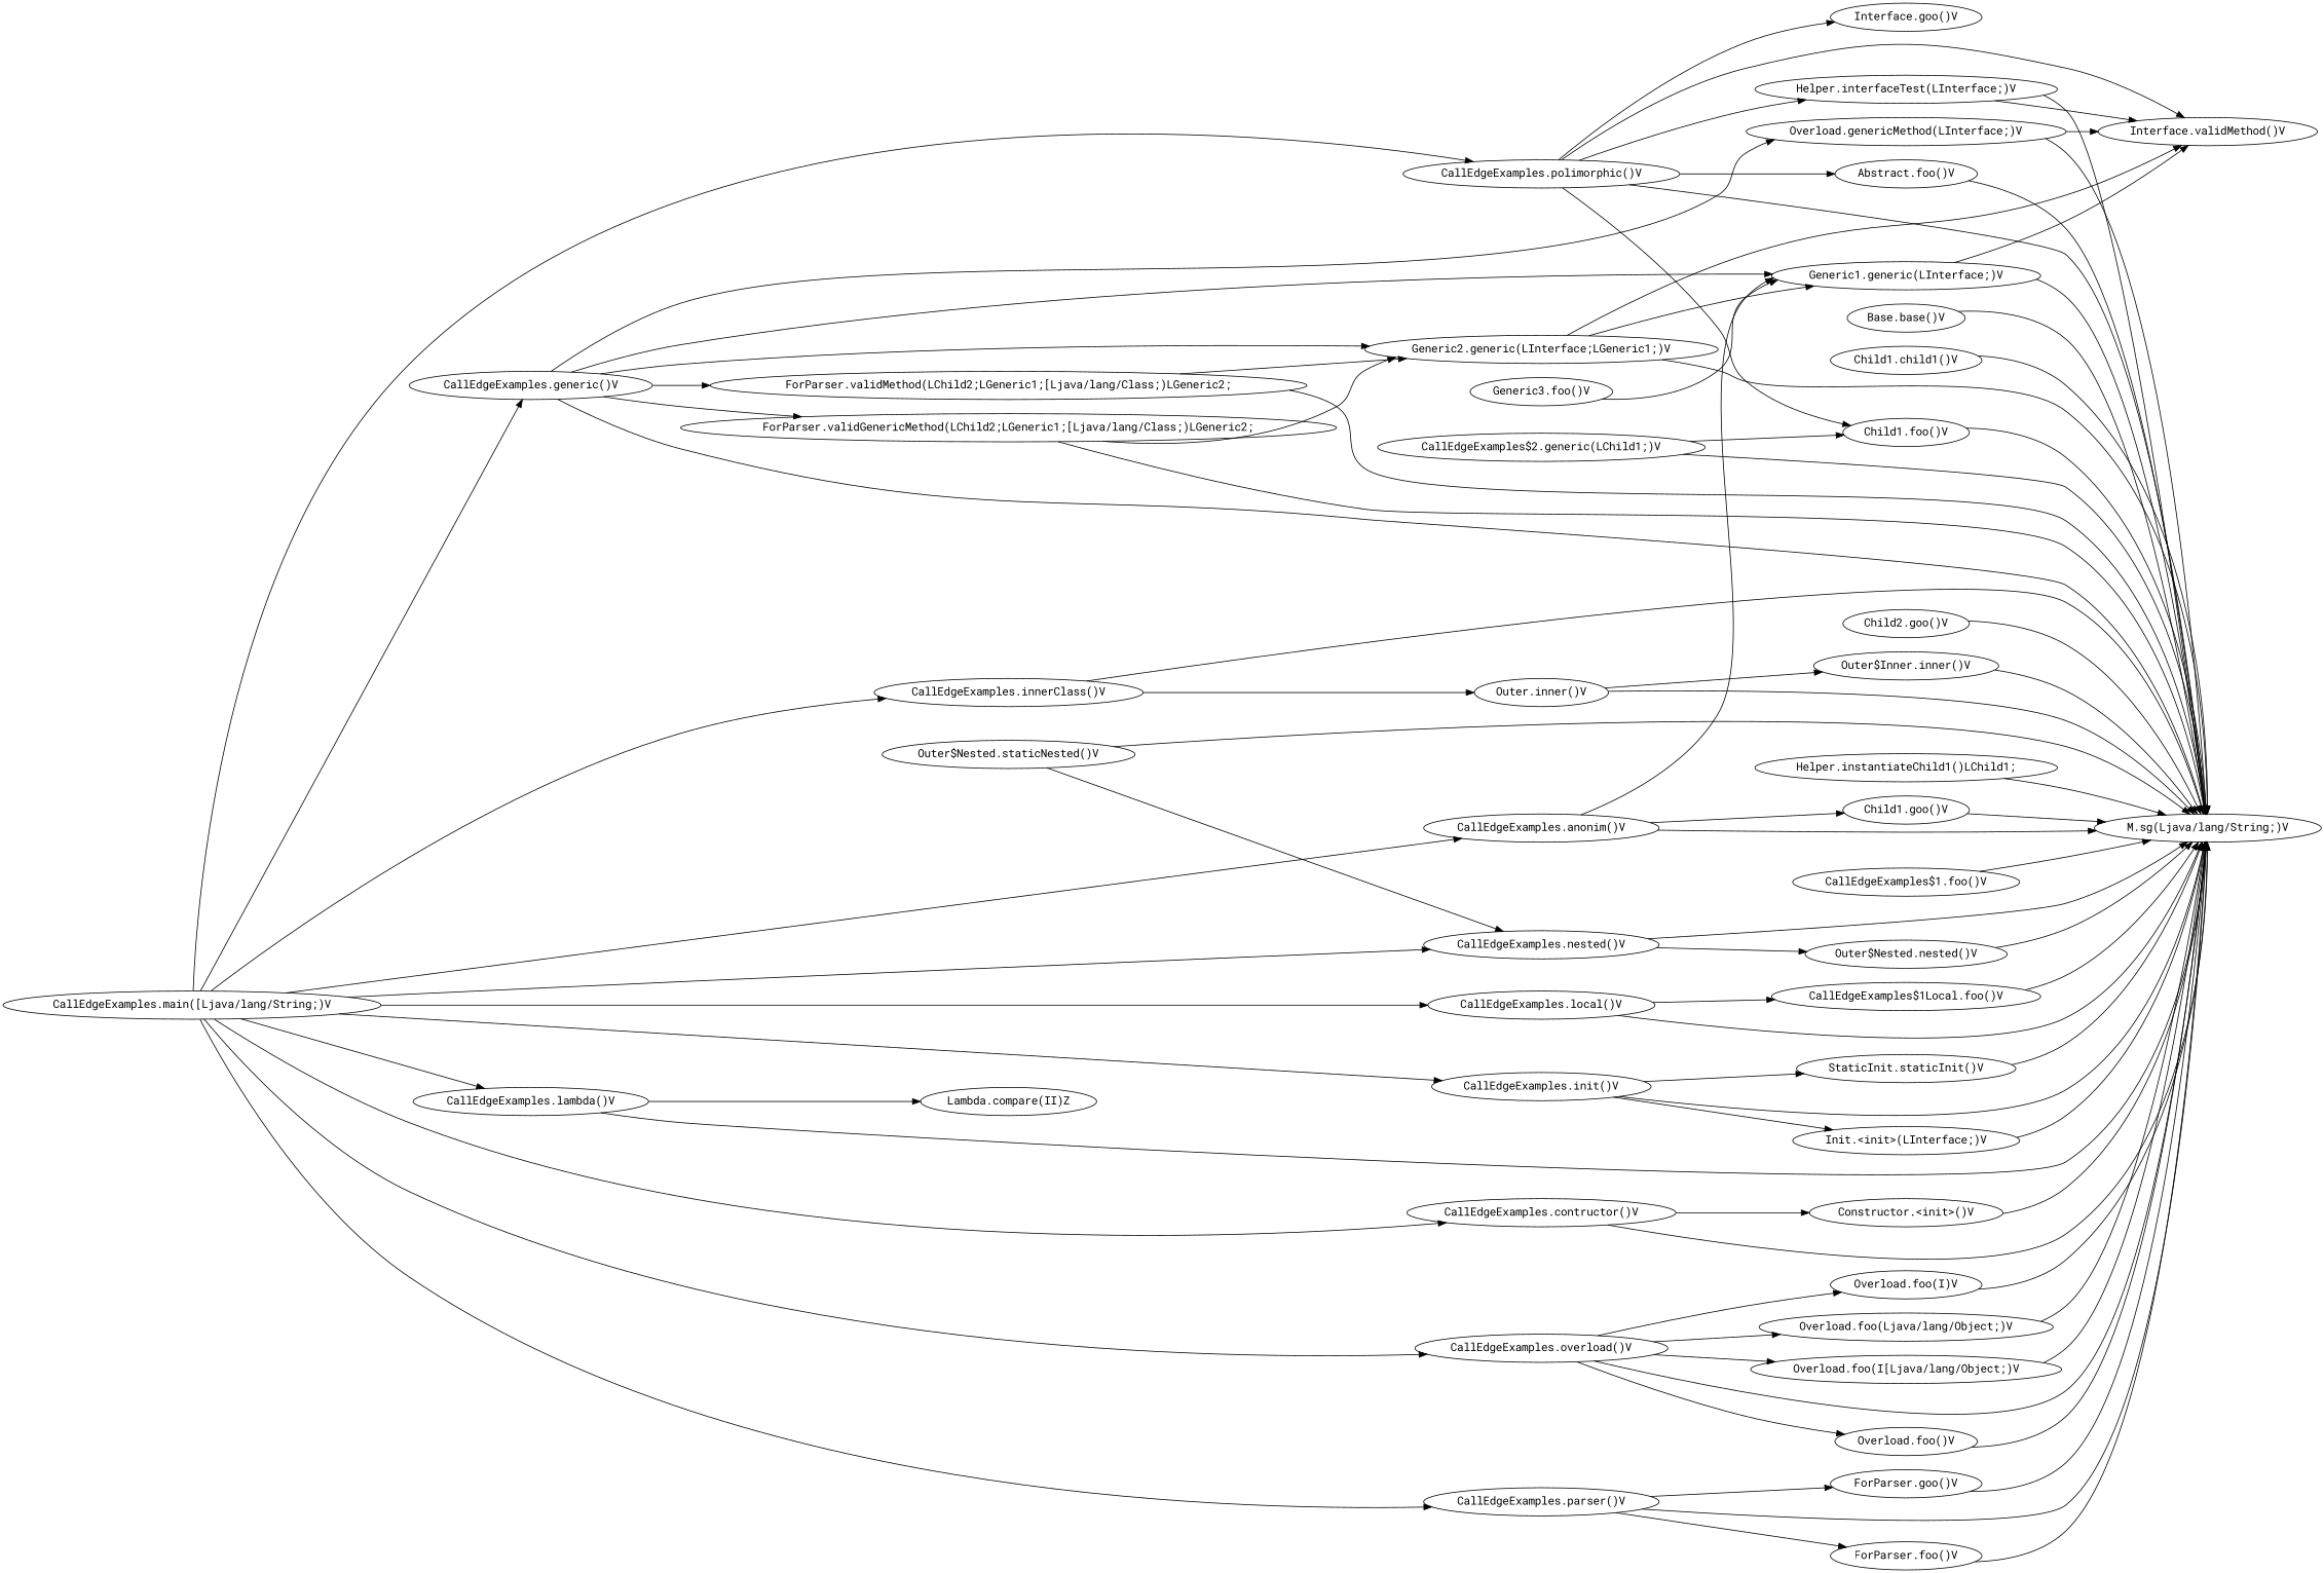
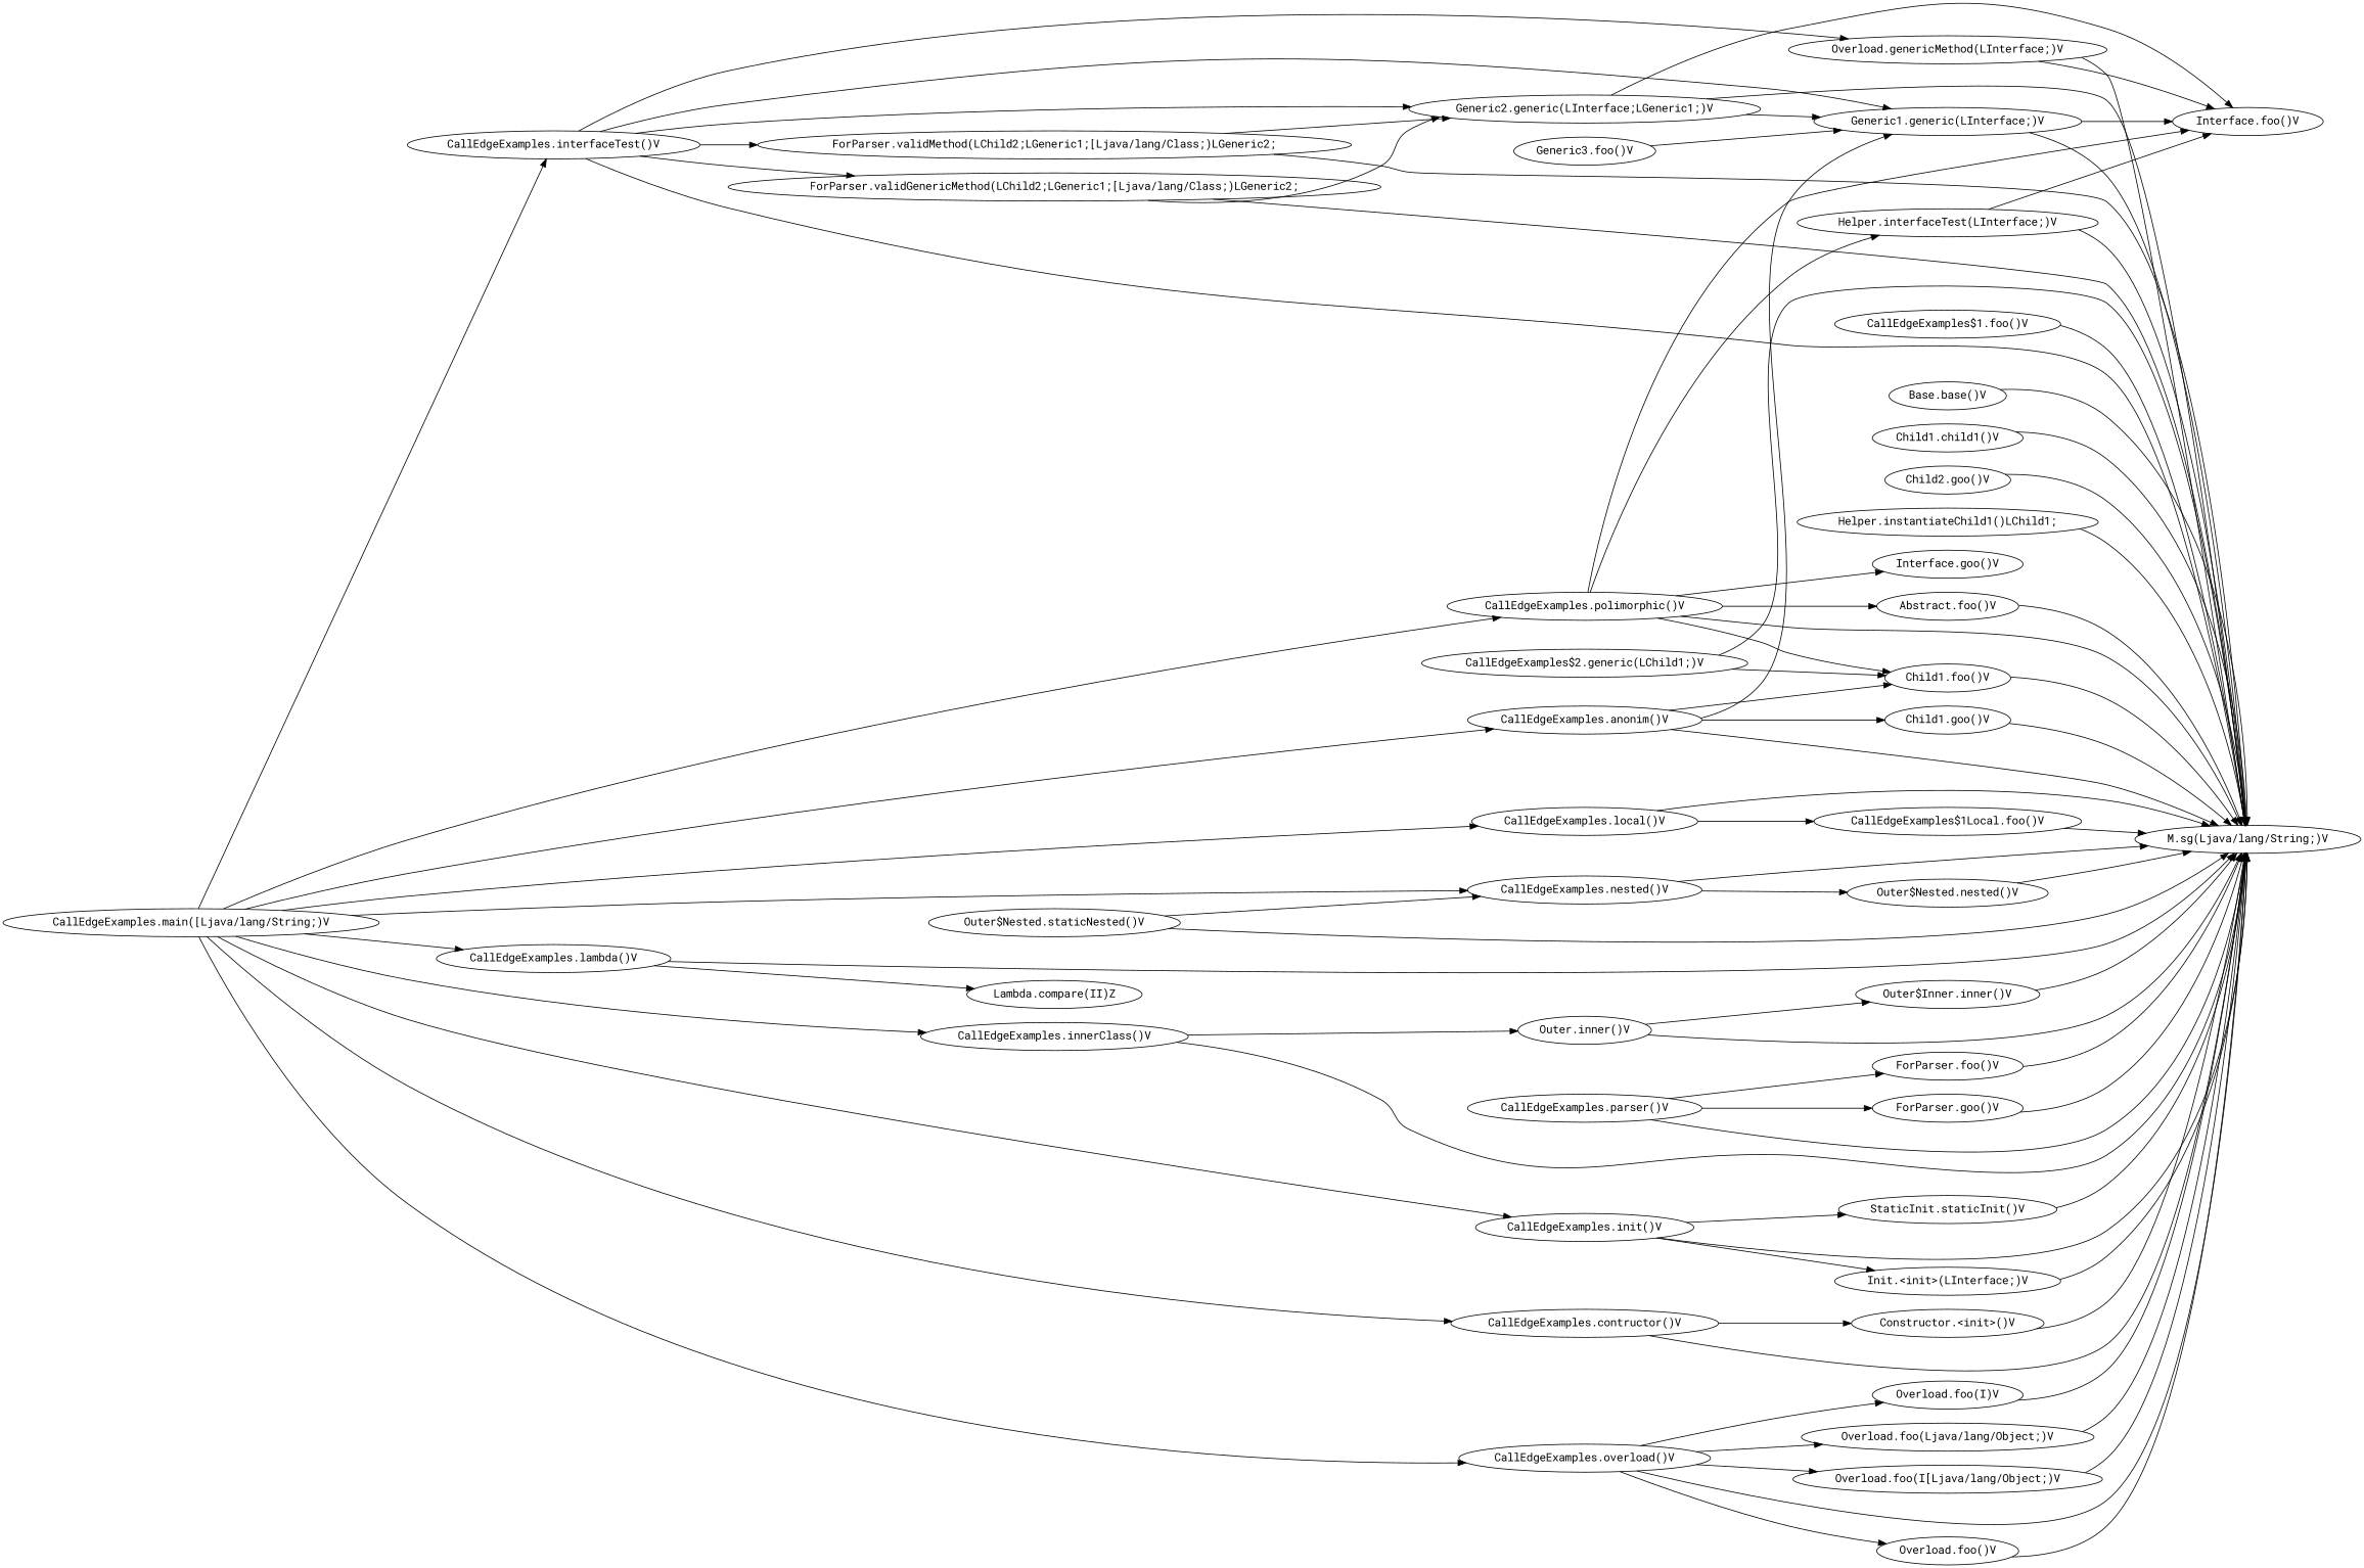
  digraph {
    fontname="Roboto Mono"
    rankdir=LR
    node [fontname="Roboto Mono"]
    edge [fontname="Roboto Mono"]
    n1 [label="M.sg(Ljava/lang/String;)V"]
-   n2 [label="Interface.validMethod()V"]
+   n2 [label="Interface.foo()V"]
    n3 [label="Interface.goo()V"]
    n4 [label="Base.base()V"]
    n5 [label="Abstract.foo()V"]
    n6 [label="Child1.goo()V"]
    n7 [label="Child1.foo()V"]
    n8 [label="Child1.child1()V"]
    n9 [label="Child2.goo()V"]
    n10 [label="Helper.interfaceTest(LInterface;)V"]
    n11 [label="Overload.genericMethod(LInterface;)V"]
    n12 [label="Helper.instantiateChild1()LChild1;"]
    n13 [label="Generic1.generic(LInterface;)V"]
    n14 [label="Generic2.generic(LInterface;LGeneric1;)V"]
    n15 [label="Generic3.foo()V"]
    n16 [label="Outer.inner()V"]
    n17 [label="Outer$Inner.inner()V"]
    n18 [label="Outer$Nested.staticNested()V"]
    n19 [label="CallEdgeExamples.nested()V"]
    n20 [label="Outer$Nested.nested()V"]
    n21 [label="Init.<init>(LInterface;)V"]
    n22 [label="StaticInit.staticInit()V"]
    n23 [label="Lambda.compare(II)Z"]
    n24 [label="Constructor.<init>()V"]
    n25 [label="Overload.foo()V"]
    n26 [label="Overload.foo(I)V"]
    n27 [label="Overload.foo(Ljava/lang/Object;)V"]
    n28 [label="Overload.foo(I[Ljava/lang/Object;)V"]
    n29 [label="ForParser.foo()V"]
    n30 [label="ForParser.goo()V"]
    n31 [label="ForParser.validMethod(LChild2;LGeneric1;[Ljava/lang/Class;)LGeneric2;"]
    n32 [label="ForParser.validGenericMethod(LChild2;LGeneric1;[Ljava/lang/Class;)LGeneric2;"]
    n33 [label="CallEdgeExamples.main([Ljava/lang/String;)V"]
    n34 [label="CallEdgeExamples.polimorphic()V"]
    n35 [label="CallEdgeExamples.innerClass()V"]
    n36 [label="CallEdgeExamples.anonim()V"]
    n37 [label="CallEdgeExamples.local()V"]
-   n38 [label="CallEdgeExamples.generic()V"]
+   n38 [label="CallEdgeExamples.interfaceTest()V"]
    n39 [label="CallEdgeExamples.init()V"]
    n40 [label="CallEdgeExamples.lambda()V"]
    n41 [label="CallEdgeExamples.contructor()V"]
    n42 [label="CallEdgeExamples.overload()V"]
    n43 [label="CallEdgeExamples.parser()V"]
    n44 [label="CallEdgeExamples$1Local.foo()V"]
    n45 [label="CallEdgeExamples$1.foo()V"]
    n46 [label="CallEdgeExamples$2.generic(LChild1;)V"]
    n4 -> n1
    n5 -> n1
    n6 -> n1
    n7 -> n1
    n8 -> n1
    n9 -> n1
    n10 -> n1
    n10 -> n2
    n11 -> n1
    n11 -> n2
    n12 -> n1
    n13 -> n1
    n13 -> n2
    n14 -> n1
    n14 -> n2
    n14 -> n13
    n15 -> n13
    n16 -> n1
    n16 -> n17
    n17 -> n1
    n18 -> n1
    n18 -> n19
    n19 -> n1
    n19 -> n20
    n20 -> n1
    n21 -> n1
    n22 -> n1
    n24 -> n1
    n25 -> n1
    n26 -> n1
    n27 -> n1
    n28 -> n1
    n29 -> n1
    n30 -> n1
    n31 -> n1
    n31 -> n14
    n32 -> n1
    n32 -> n14
    n33 -> n19
    n33 -> n34
    n33 -> n35
    n33 -> n36
    n33 -> n37
    n33 -> n38
    n33 -> n39
    n33 -> n40
    n33 -> n41
    n33 -> n42
-   n33 -> n43
    n34 -> n1
    n34 -> n2
    n34 -> n3
    n34 -> n5
    n34 -> n7
    n34 -> n10
    n35 -> n1
    n35 -> n16
    n36 -> n1
    n36 -> n6
+   n36 -> n7
    n36 -> n13
    n37 -> n1
    n37 -> n44
    n38 -> n1
    n38 -> n11
    n38 -> n13
    n38 -> n14
    n38 -> n31
    n38 -> n32
    n39 -> n1
    n39 -> n21
    n39 -> n22
    n40 -> n1
    n40 -> n23
    n41 -> n1
    n41 -> n24
    n42 -> n1
    n42 -> n25
    n42 -> n26
    n42 -> n27
    n42 -> n28
    n43 -> n1
    n43 -> n29
    n43 -> n30
    n44 -> n1
    n45 -> n1
    n46 -> n1
    n46 -> n7
  }
